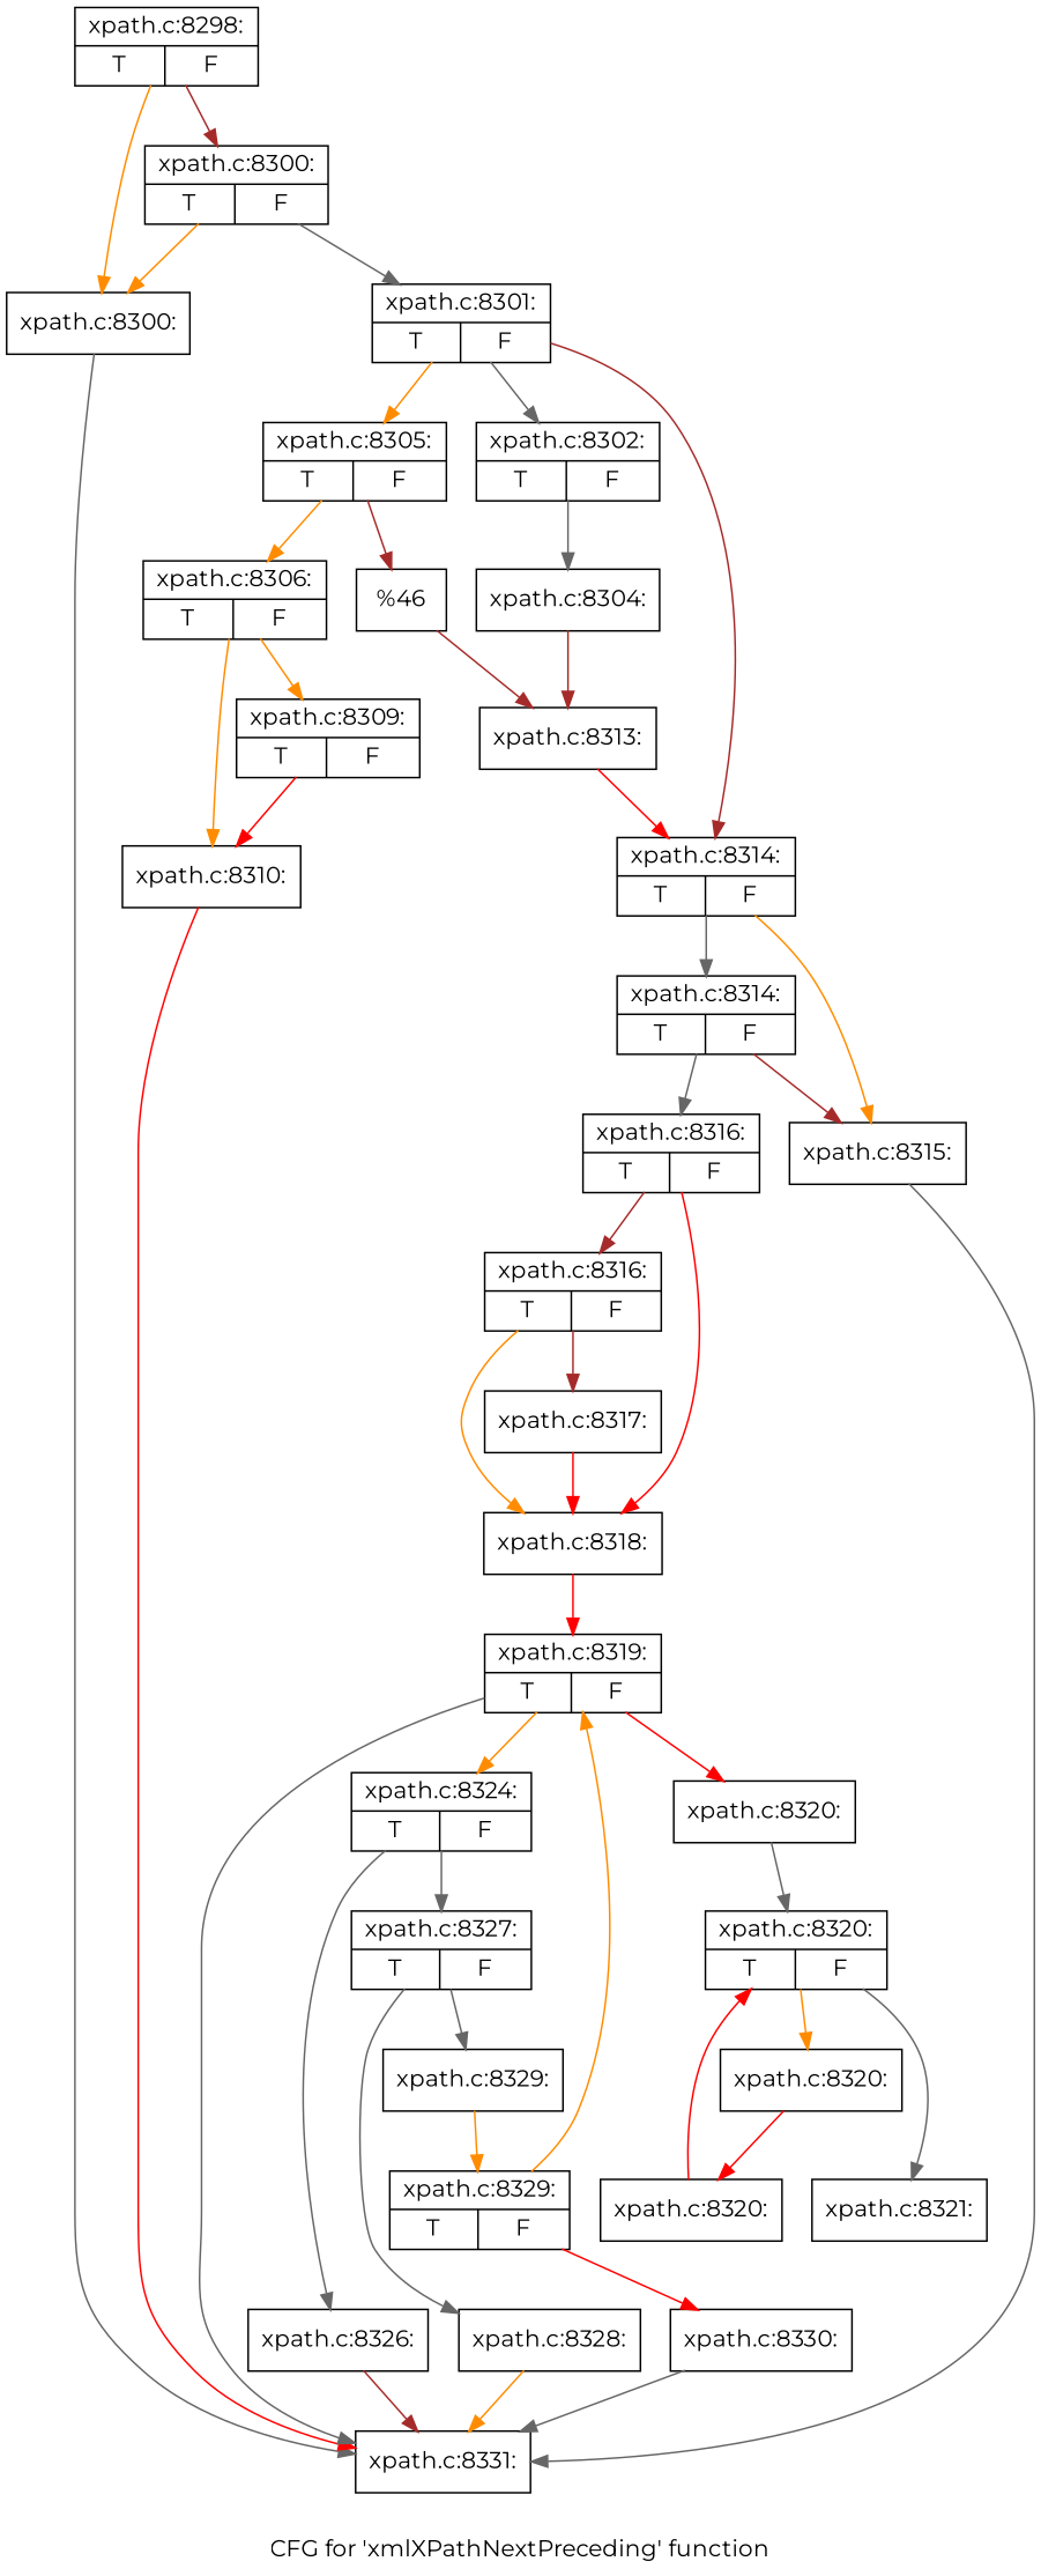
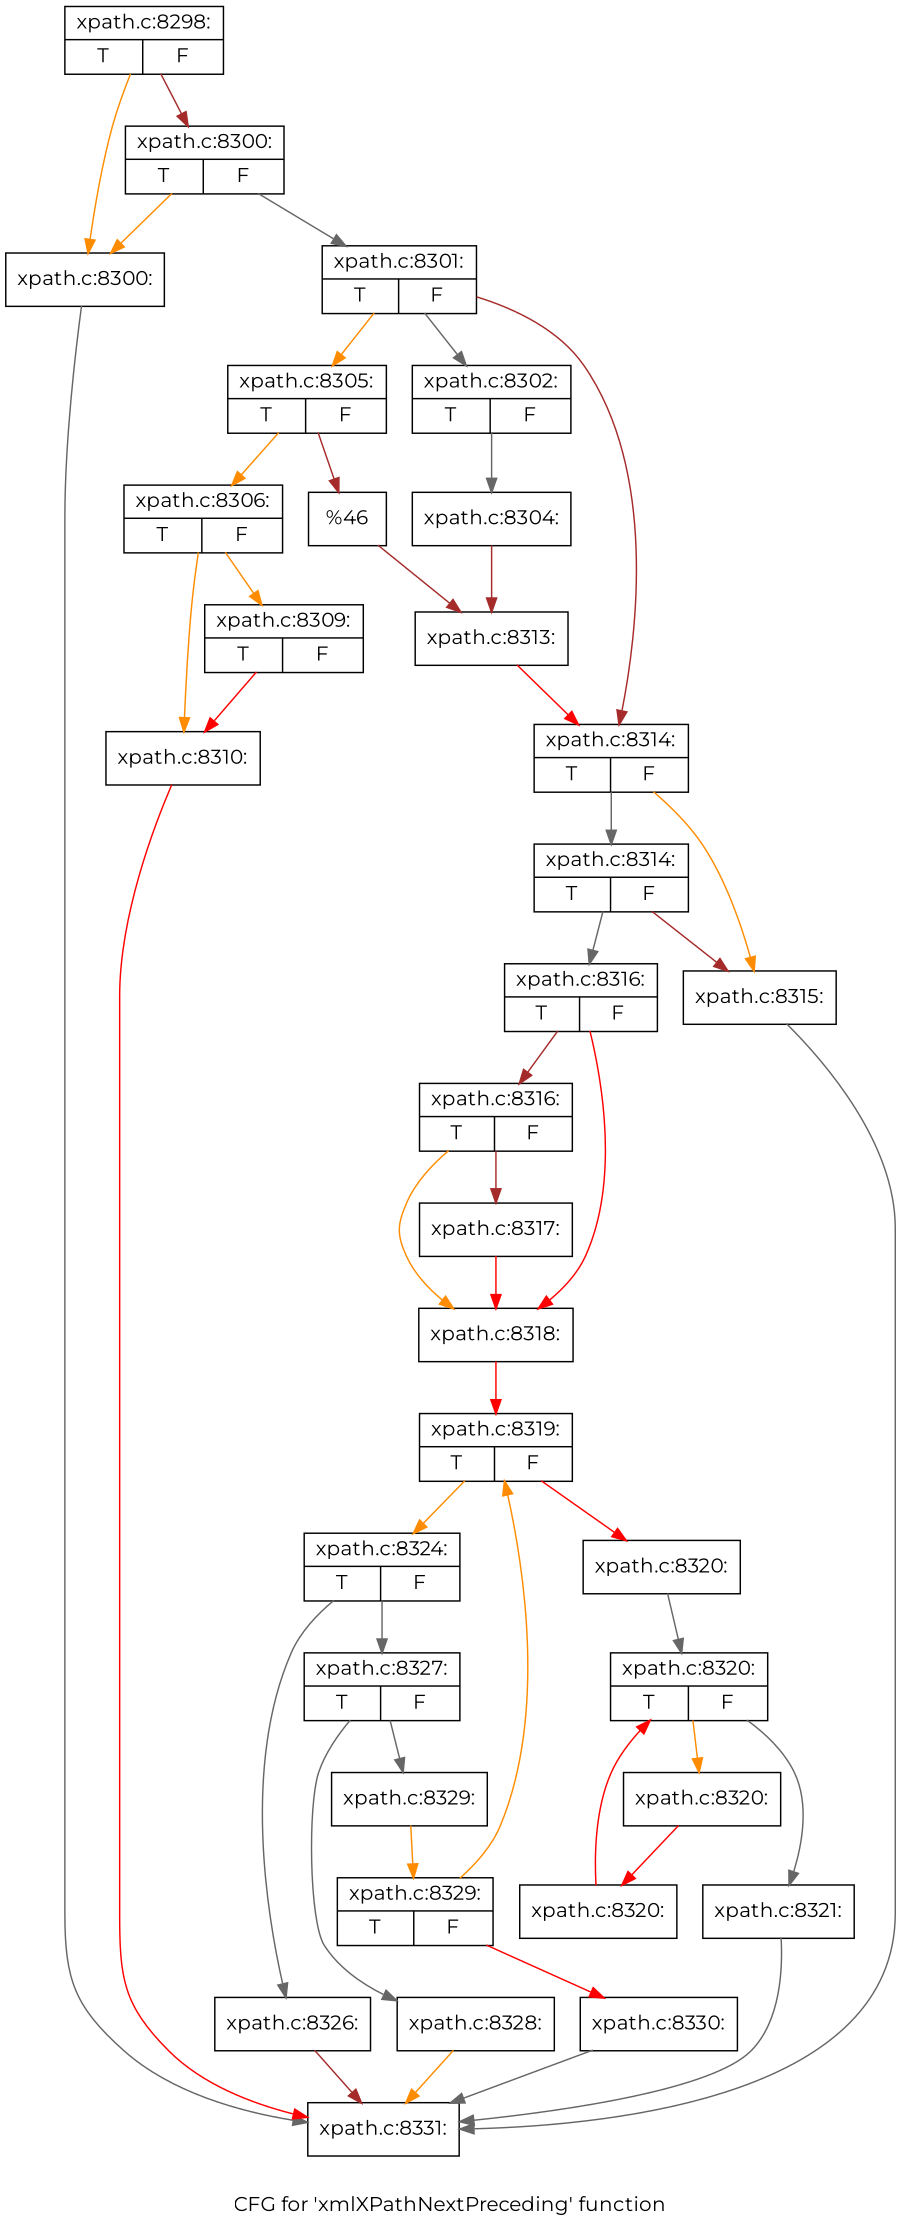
  digraph {
    fontname=Montserrat
    label="CFG for 'xmlXPathNextPreceding' function"
    node [fontname=Montserrat shape=record]
    edge [color=gray40 fontname=Montserrat]
    n1 [label="{xpath.c:8298:|{<s0>T|<s1>F}}"]
    n2 [label="{xpath.c:8300:}"]
    n3 [label="{xpath.c:8300:|{<s0>T|<s1>F}}"]
    n4 [label="{xpath.c:8331:}"]
    n5 [label="{xpath.c:8301:|{<s0>T|<s1>F}}"]
    n6 [label="{xpath.c:8302:|{<s0>T|<s1>F}}"]
    n7 [label="{xpath.c:8314:|{<s0>T|<s1>F}}"]
    n8 [label="{xpath.c:8305:|{<s0>T|<s1>F}}"]
    n9 [label="{xpath.c:8304:}"]
    n10 [label="{xpath.c:8315:}"]
    n11 [label="{xpath.c:8314:|{<s0>T|<s1>F}}"]
    n12 [label="{xpath.c:8313:}"]
    n13 [label="{xpath.c:8306:|{<s0>T|<s1>F}}"]
    n14 [label="{%46}"]
    n15 [label="{xpath.c:8316:|{<s0>T|<s1>F}}"]
    n16 [label="{xpath.c:8310:}"]
    n17 [label="{xpath.c:8309:|{<s0>T|<s1>F}}"]
    n18 [label="{xpath.c:8316:|{<s0>T|<s1>F}}"]
    n19 [label="{xpath.c:8318:}"]
    n20 [label="{xpath.c:8317:}"]
    n21 [label="{xpath.c:8319:|{<s0>T|<s1>F}}"]
    n22 [label="{xpath.c:8320:}"]
    n23 [label="{xpath.c:8324:|{<s0>T|<s1>F}}"]
    n24 [label="{xpath.c:8320:|{<s0>T|<s1>F}}"]
    n25 [label="{xpath.c:8326:}"]
    n26 [label="{xpath.c:8327:|{<s0>T|<s1>F}}"]
    n27 [label="{xpath.c:8320:}"]
    n28 [label="{xpath.c:8321:}"]
    n29 [label="{xpath.c:8328:}"]
    n30 [label="{xpath.c:8329:}"]
    n31 [label="{xpath.c:8320:}"]
    n32 [label="{xpath.c:8329:|{<s0>T|<s1>F}}"]
    n33 [label="{xpath.c:8330:}"]
    n1 -> n2 [color=darkorange]
    n1 -> n3 [color=brown]
    n2 -> n4
    n3 -> n2 [color=darkorange]
    n3 -> n5
    n5 -> n6
    n5 -> n7 [color=brown]
    n5 -> n8 [color=darkorange]
    n6 -> n9
    n7 -> n10 [color=darkorange]
    n7 -> n11
    n8 -> n13 [color=darkorange]
    n8 -> n14 [color=brown]
    n9 -> n12 [color=brown]
    n10 -> n4
    n11 -> n10 [color=brown]
    n11 -> n15
    n12 -> n7 [color=red]
    n13 -> n16 [color=darkorange]
    n13 -> n17 [color=darkorange]
    n14 -> n12 [color=brown]
    n15 -> n18 [color=brown]
    n15 -> n19 [color=red]
    n16 -> n4 [color=red]
    n17 -> n16 [color=red]
    n18 -> n19 [color=darkorange]
    n18 -> n20 [color=brown]
    n19 -> n21 [color=red]
    n20 -> n19 [color=red]
    n21 -> n22 [color=red]
    n21 -> n23 [color=darkorange]
    n22 -> n24
    n23 -> n25
    n23 -> n26
    n24 -> n27 [color=darkorange]
    n24 -> n28
    n25 -> n4 [color=brown]
    n26 -> n29
    n26 -> n30
    n27 -> n31 [color=red]
-   n21 -> n4
+   n28 -> n4
    n29 -> n4 [color=darkorange]
    n30 -> n32 [color=darkorange]
    n31 -> n24 [color=red]
    n32 -> n21 [color=darkorange]
    n32 -> n33 [color=red]
    n33 -> n4
  }
